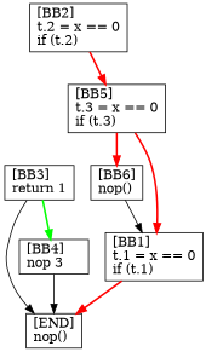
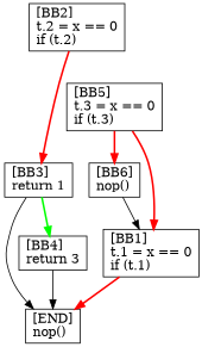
  digraph {
    node [shape=box]
    edge [color=red penwidth=2]
    n1 [label="[BB6]\lnop()\l"]
    n2 [label="[BB1]\lt.1 = x == 0\lif (t.1)\l"]
    n3 [label="[END]\lnop()\l"]
    n4 [label="[BB2]\lt.2 = x == 0\lif (t.2)\l"]
    n5 [label="[BB3]\lreturn 1\l"]
    n6 [label="[BB5]\lt.3 = x == 0\lif (t.3)\l"]
-   n7 [label="[BB4]\lnop 3\l"]
+   n7 [label="[BB4]\lreturn 3\l"]
    n1 -> n2 [color="" penwidth=""]
    n2 -> n3
-   n4 -> n6
+   n4 -> n5
    n5 -> n3 [color="" penwidth=""]
    n5 -> n7 [color=green]
    n6 -> n1
    n6 -> n2
    n7 -> n3 [color="" penwidth=""]
  }
